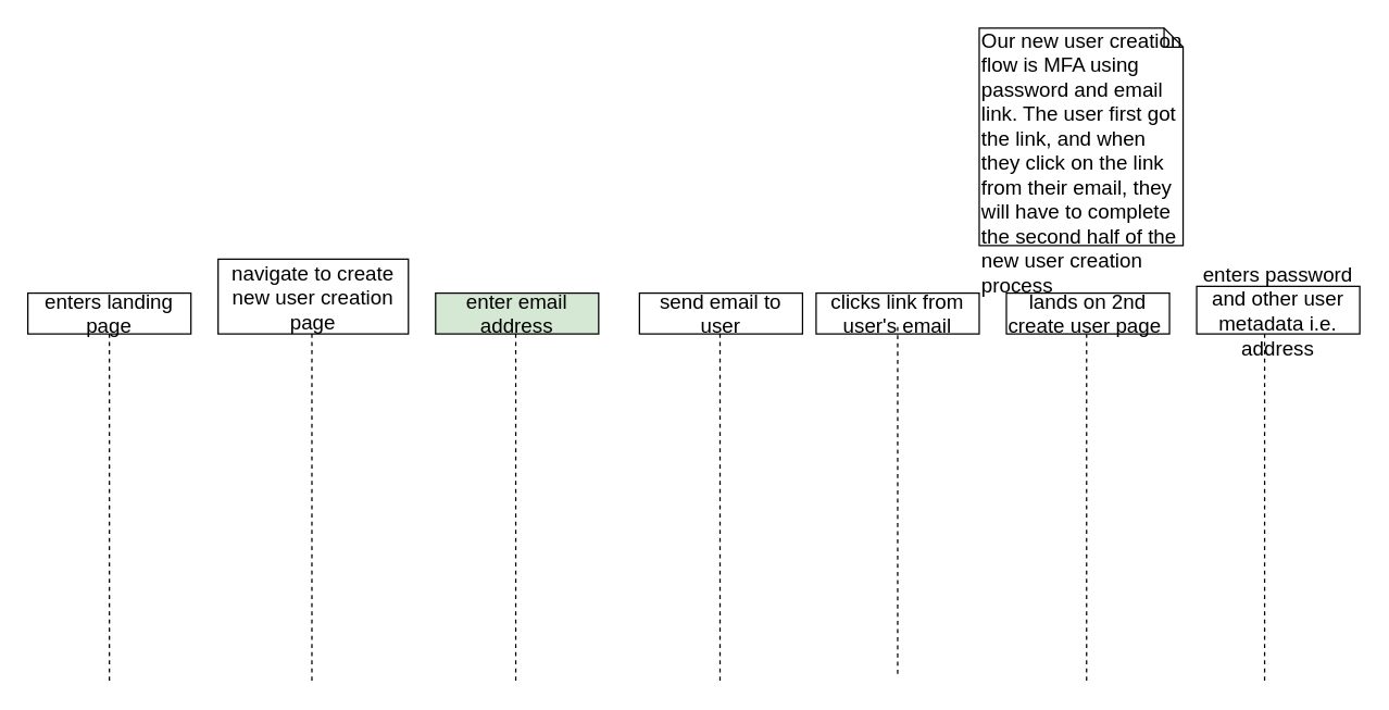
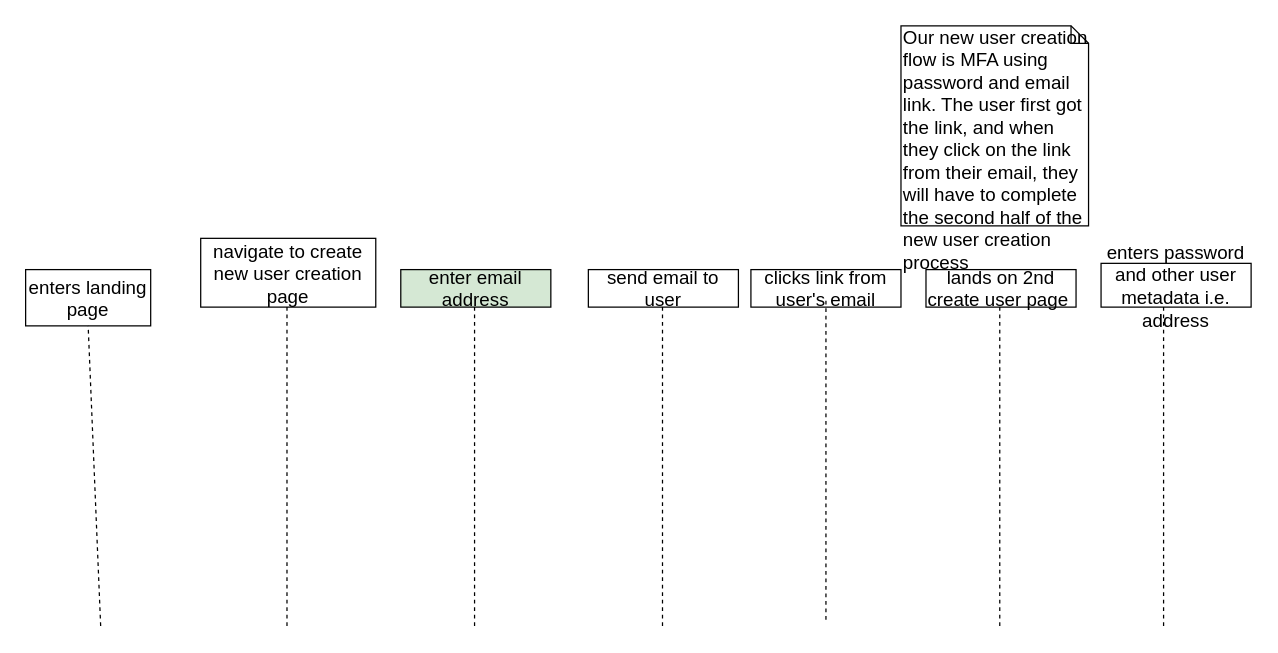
  <mxCell id="0" />
  <mxCell id="1" parent="0" />
- <mxCell id="2" value="enters landing page" style="rounded=0;whiteSpace=wrap;html=1;fontSize=15;" vertex="1" parent="1"><mxGeometry x="20" y="215" width="120" height="30" as="geometry" /></mxCell>
+ <mxCell id="2" value="enters landing page" style="rounded=0;whiteSpace=wrap;html=1;fontSize=15;" vertex="1" parent="1"><mxGeometry x="20" y="215" width="100" height="45" as="geometry" /></mxCell>
  <mxCell id="3" value="navigate to create new user creation page" style="rounded=0;whiteSpace=wrap;html=1;fontSize=15;" vertex="1" parent="1"><mxGeometry x="160" y="190" width="140" height="55" as="geometry" /></mxCell>
  <mxCell id="4" value="enter email address" style="rounded=0;whiteSpace=wrap;html=1;fontSize=15;fillColor=#d5e8d4;" vertex="1" parent="1"><mxGeometry x="320" y="215" width="120" height="30" as="geometry" /></mxCell>
  <mxCell id="5" value="clicks link from user's email" style="rounded=0;whiteSpace=wrap;html=1;fontSize=15;" vertex="1" parent="1"><mxGeometry x="600" y="215" width="120" height="30" as="geometry" /></mxCell>
  <mxCell id="6" value="lands on 2nd create user page&amp;nbsp;" style="rounded=0;whiteSpace=wrap;html=1;fontSize=15;" vertex="1" parent="1"><mxGeometry x="740" y="215" width="120" height="30" as="geometry" /></mxCell>
  <mxCell id="7" value="Our new user creation flow is MFA using password and email link. The user first got the link, and when they click on the link from their email, they will have to complete the second half of the new user creation process" style="shape=note;whiteSpace=wrap;html=1;size=14;verticalAlign=top;align=left;spacingTop=-6;fontSize=15;" vertex="1" parent="1"><mxGeometry x="720" y="20" width="150" height="160" as="geometry" /></mxCell>
  <mxCell id="8" value="enters password and other user metadata i.e. address" style="rounded=0;whiteSpace=wrap;html=1;fontSize=15;" vertex="1" parent="1"><mxGeometry x="880" y="210" width="120" height="35" as="geometry" /></mxCell>
  <mxCell id="9" value="" style="endArrow=none;dashed=1;html=1;entryX=0.5;entryY=1;entryDx=0;entryDy=0;fontSize=15;" edge="1" parent="1" target="2"><mxGeometry width="50" height="50" relative="1" as="geometry"><mxPoint x="80" y="500" as="sourcePoint" /><mxPoint x="280" y="160" as="targetPoint" /></mxGeometry></mxCell>
  <mxCell id="10" value="" style="endArrow=none;dashed=1;html=1;entryX=0.5;entryY=1;entryDx=0;entryDy=0;fontSize=15;" edge="1" parent="1"><mxGeometry width="50" height="50" relative="1" as="geometry"><mxPoint x="379" y="500" as="sourcePoint" /><mxPoint x="379" y="245" as="targetPoint" /></mxGeometry></mxCell>
  <mxCell id="11" value="" style="endArrow=none;dashed=1;html=1;entryX=0.5;entryY=1;entryDx=0;entryDy=0;fontSize=15;" edge="1" parent="1"><mxGeometry width="50" height="50" relative="1" as="geometry"><mxPoint x="660" y="495" as="sourcePoint" /><mxPoint x="660" y="240" as="targetPoint" /></mxGeometry></mxCell>
  <mxCell id="12" value="" style="endArrow=none;dashed=1;html=1;entryX=0.5;entryY=1;entryDx=0;entryDy=0;fontSize=15;" edge="1" parent="1"><mxGeometry width="50" height="50" relative="1" as="geometry"><mxPoint x="799" y="500" as="sourcePoint" /><mxPoint x="799" y="245" as="targetPoint" /></mxGeometry></mxCell>
  <mxCell id="13" value="" style="endArrow=none;dashed=1;html=1;entryX=0.5;entryY=1;entryDx=0;entryDy=0;fontSize=15;" edge="1" parent="1"><mxGeometry width="50" height="50" relative="1" as="geometry"><mxPoint x="930" y="500" as="sourcePoint" /><mxPoint x="930" y="245" as="targetPoint" /></mxGeometry></mxCell>
  <mxCell id="14" value="" style="endArrow=none;dashed=1;html=1;entryX=0.5;entryY=1;entryDx=0;entryDy=0;fontSize=15;" edge="1" parent="1"><mxGeometry width="50" height="50" relative="1" as="geometry"><mxPoint x="229" y="500" as="sourcePoint" /><mxPoint x="229" y="245" as="targetPoint" /></mxGeometry></mxCell>
  <mxCell id="15" value="send email to user" style="rounded=0;whiteSpace=wrap;html=1;fontSize=15;" vertex="1" parent="1"><mxGeometry x="470" y="215" width="120" height="30" as="geometry" /></mxCell>
  <mxCell id="16" value="" style="endArrow=none;dashed=1;html=1;entryX=0.5;entryY=1;entryDx=0;entryDy=0;fontSize=15;" edge="1" parent="1"><mxGeometry width="50" height="50" relative="1" as="geometry"><mxPoint x="529.29" y="500" as="sourcePoint" /><mxPoint x="529.29" y="245" as="targetPoint" /></mxGeometry></mxCell>
